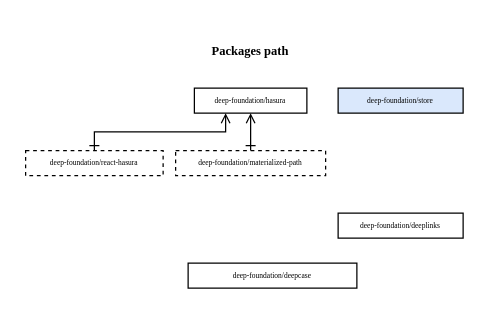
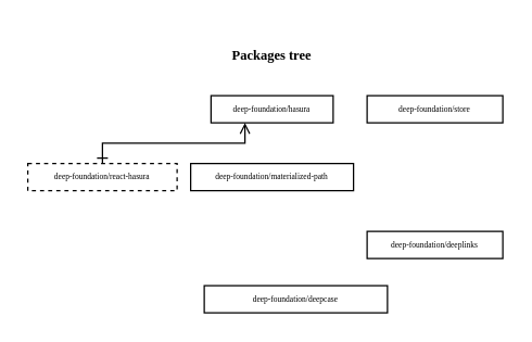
  <mxCell id="0" />
  <mxCell id="1" parent="0" />
- <mxCell id="2" value="Packages path" style="whiteSpace=wrap;html=1;fontSize=10;strokeColor=none;fillColor=none;fontStyle=1;fontFamily=Comfortaa;fontSource=https%3A%2F%2Ffonts.googleapis.com%2Fcss%3Ffamily%3DComfortaa;align=center;" parent="1" vertex="1"><mxGeometry x="80" y="20" width="240" height="40" as="geometry" /></mxCell>
+ <mxCell id="2" value="Packages tree" style="whiteSpace=wrap;html=1;fontSize=10;strokeColor=none;fillColor=none;fontStyle=1;fontFamily=Comfortaa;fontSource=https%3A%2F%2Ffonts.googleapis.com%2Fcss%3Ffamily%3DComfortaa;align=center;" parent="1" vertex="1"><mxGeometry x="80" y="20" width="240" height="40" as="geometry" /></mxCell>
  <mxCell id="3" value="deep-foundation/hasura" style="rounded=0;whiteSpace=wrap;html=1;fontSize=6;fontFamily=Comfortaa;fontSource=https%3A%2F%2Ffonts.googleapis.com%2Fcss%3Ffamily%3DComfortaa;" parent="1" vertex="1"><mxGeometry x="155" y="70" width="90" height="20" as="geometry" /></mxCell>
- <mxCell id="4" style="edgeStyle=orthogonalEdgeStyle;rounded=0;orthogonalLoop=1;jettySize=auto;html=1;endArrow=open;endFill=0;startArrow=ERone;startFill=0;" parent="1" source="5" target="3" edge="1"><mxGeometry relative="1" as="geometry" /></mxCell>
- <mxCell id="5" value="deep-foundation/materialized-path" style="rounded=0;whiteSpace=wrap;html=1;fontSize=6;fontFamily=Comfortaa;fontSource=https%3A%2F%2Ffonts.googleapis.com%2Fcss%3Ffamily%3DComfortaa;dashed=1;" parent="1" vertex="1"><mxGeometry x="140" y="120" width="120" height="20" as="geometry" /></mxCell>
+ <mxCell id="5" value="deep-foundation/materialized-path" style="rounded=0;whiteSpace=wrap;html=1;fontSize=6;fontFamily=Comfortaa;fontSource=https%3A%2F%2Ffonts.googleapis.com%2Fcss%3Ffamily%3DComfortaa;" parent="1" vertex="1"><mxGeometry x="140" y="120" width="120" height="20" as="geometry" /></mxCell>
  <mxCell id="6" value="deep-foundation/deeplinks" style="rounded=0;whiteSpace=wrap;html=1;fontSize=6;fontFamily=Comfortaa;fontSource=https%3A%2F%2Ffonts.googleapis.com%2Fcss%3Ffamily%3DComfortaa;" parent="1" vertex="1"><mxGeometry x="270" y="170" width="100" height="20" as="geometry" /></mxCell>
  <mxCell id="7" value="deep-foundation/deepcase" style="rounded=0;whiteSpace=wrap;html=1;fontSize=6;fontFamily=Comfortaa;fontSource=https%3A%2F%2Ffonts.googleapis.com%2Fcss%3Ffamily%3DComfortaa;" parent="1" vertex="1"><mxGeometry x="150" y="210" width="135" height="20" as="geometry" /></mxCell>
- <mxCell id="8" value="deep-foundation/store" style="rounded=0;whiteSpace=wrap;html=1;fontSize=6;fontFamily=Comfortaa;fontSource=https%3A%2F%2Ffonts.googleapis.com%2Fcss%3Ffamily%3DComfortaa;fillColor=#dae8fc;" parent="1" vertex="1"><mxGeometry x="270" y="70" width="100" height="20" as="geometry" /></mxCell>
+ <mxCell id="8" value="deep-foundation/store" style="rounded=0;whiteSpace=wrap;html=1;fontSize=6;fontFamily=Comfortaa;fontSource=https%3A%2F%2Ffonts.googleapis.com%2Fcss%3Ffamily%3DComfortaa;" parent="1" vertex="1"><mxGeometry x="270" y="70" width="100" height="20" as="geometry" /></mxCell>
  <mxCell id="9" style="edgeStyle=elbowEdgeStyle;rounded=0;orthogonalLoop=1;jettySize=auto;html=1;startArrow=ERone;startFill=0;endArrow=open;endFill=0;elbow=vertical;" parent="1" source="10" target="3" edge="1"><mxGeometry relative="1" as="geometry"><Array as="points"><mxPoint x="180" y="105" /><mxPoint x="170" y="105" /></Array></mxGeometry></mxCell>
  <mxCell id="10" value="deep-foundation/react-hasura" style="rounded=0;whiteSpace=wrap;html=1;fontSize=6;fontFamily=Comfortaa;fontSource=https%3A%2F%2Ffonts.googleapis.com%2Fcss%3Ffamily%3DComfortaa;dashed=1;" parent="1" vertex="1"><mxGeometry x="20" y="120" width="110" height="20" as="geometry" /></mxCell>
